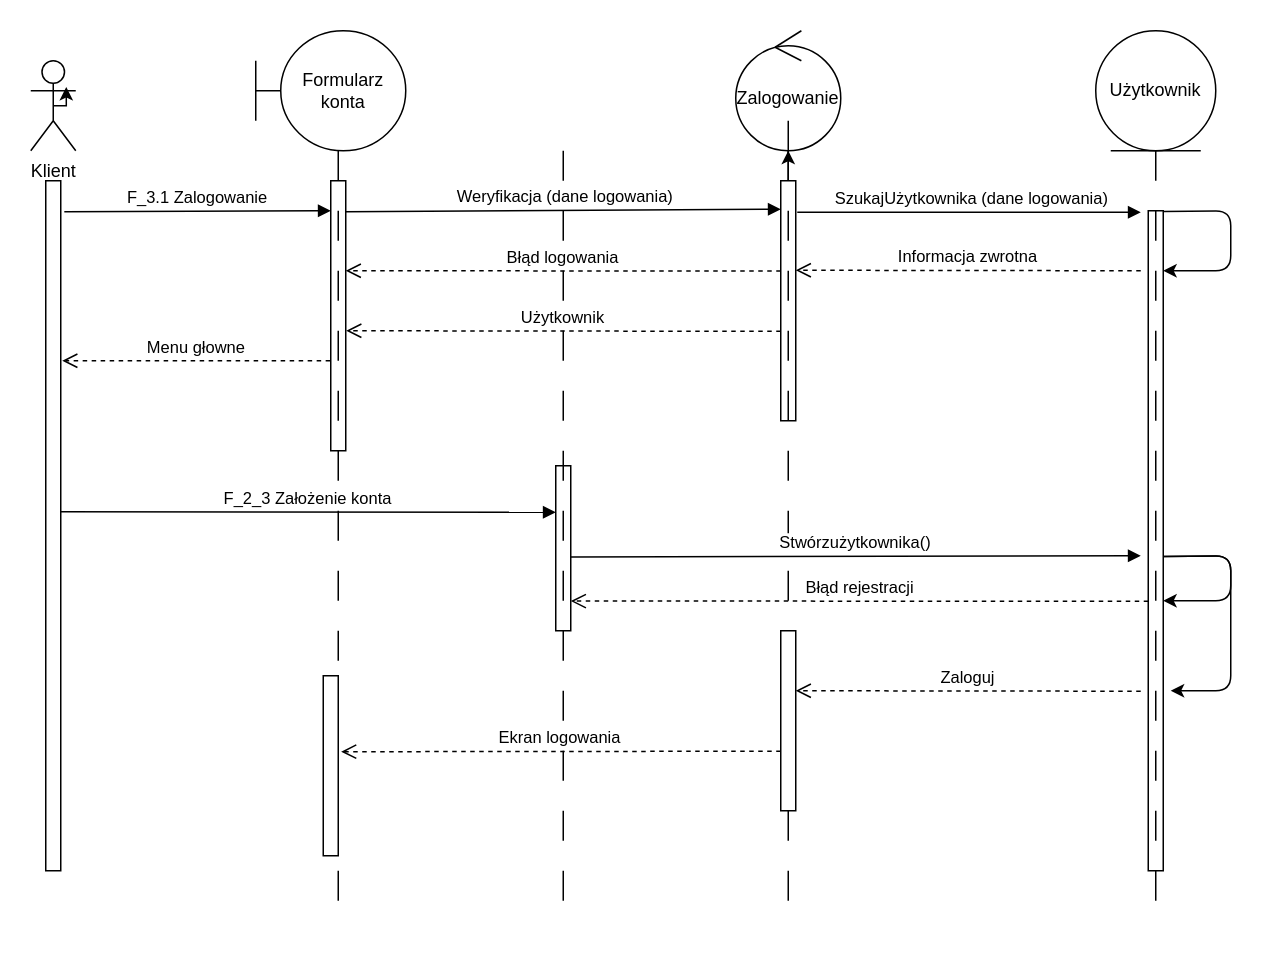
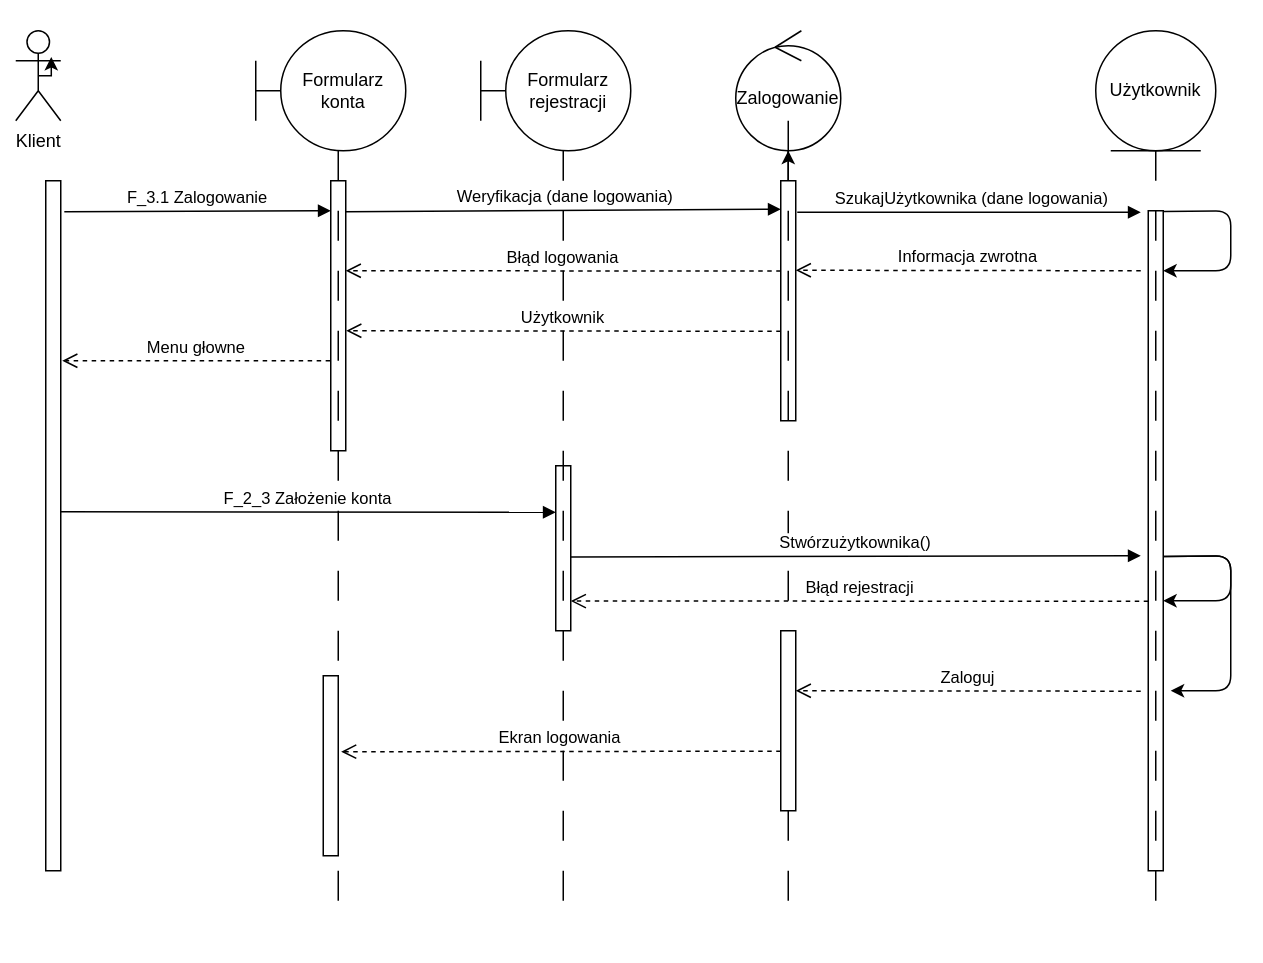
  <mxCell id="0" />
  <mxCell id="1" parent="0" />
  <mxCell id="2" value="Informacja zwrotna" style="verticalAlign=bottom;endArrow=open;dashed=1;endSize=8;exitX=0;exitY=0.95;shadow=0;strokeWidth=1;entryX=1.002;entryY=0.373;entryDx=0;entryDy=0;entryPerimeter=0;" parent="1" target="11" edge="1"><mxGeometry relative="1" as="geometry"><mxPoint x="590" y="180" as="targetPoint" /><mxPoint x="760" y="180" as="sourcePoint" /></mxGeometry></mxCell>
  <mxCell id="3" value="F_3.1 Zalogowanie" style="verticalAlign=bottom;endArrow=block;shadow=0;strokeWidth=1;exitX=1.237;exitY=0.045;exitDx=0;exitDy=0;exitPerimeter=0;" parent="1" source="5" edge="1"><mxGeometry relative="1" as="geometry"><mxPoint x="155" y="140" as="sourcePoint" /><mxPoint x="220" y="140" as="targetPoint" /></mxGeometry></mxCell>
- <mxCell id="4" value="Klient" style="shape=umlActor;verticalLabelPosition=bottom;verticalAlign=top;html=1;" parent="1" vertex="1"><mxGeometry x="20" y="40" width="30" height="60" as="geometry" /></mxCell>
+ <mxCell id="4" value="Klient" style="shape=umlActor;verticalLabelPosition=bottom;verticalAlign=top;html=1;" parent="1" vertex="1"><mxGeometry x="10" y="20" width="30" height="60" as="geometry" /></mxCell>
  <mxCell id="5" value="" style="points=[];perimeter=orthogonalPerimeter;rounded=0;shadow=0;strokeWidth=1;" parent="1" vertex="1"><mxGeometry x="30" y="120" width="10" height="460" as="geometry" /></mxCell>
  <mxCell id="6" value="" style="points=[];perimeter=orthogonalPerimeter;rounded=0;shadow=0;strokeWidth=1;labelBackgroundColor=#66B2FF;" parent="1" vertex="1"><mxGeometry x="220" y="120" width="10" height="180" as="geometry" /></mxCell>
  <mxCell id="7" value="Formularz konta" style="shape=umlBoundary;whiteSpace=wrap;html=1;" parent="1" vertex="1"><mxGeometry x="170" y="20" width="100" height="80" as="geometry" /></mxCell>
+ <mxCell id="8" value="Formularz rejestracji" style="shape=umlBoundary;whiteSpace=wrap;html=1;" parent="1" vertex="1"><mxGeometry x="320" y="20" width="100" height="80" as="geometry" /></mxCell>
  <mxCell id="9" value="Zalogowanie" style="ellipse;shape=umlControl;whiteSpace=wrap;html=1;" parent="1" vertex="1"><mxGeometry x="490" y="20" width="70" height="80" as="geometry" /></mxCell>
  <mxCell id="10" value="Użytkownik" style="ellipse;shape=umlEntity;whiteSpace=wrap;html=1;" parent="1" vertex="1"><mxGeometry x="730" y="20" width="80" height="80" as="geometry" /></mxCell>
  <mxCell id="11" value="" style="points=[];perimeter=orthogonalPerimeter;rounded=0;shadow=0;strokeWidth=1;" parent="1" vertex="1"><mxGeometry x="520" y="120" width="10" height="160" as="geometry" /></mxCell>
  <mxCell id="12" value=" Weryfikacja (dane logowania)" style="verticalAlign=bottom;endArrow=block;shadow=0;strokeWidth=1;exitX=1.237;exitY=0.045;exitDx=0;exitDy=0;exitPerimeter=0;" parent="1" edge="1"><mxGeometry relative="1" as="geometry"><mxPoint x="230" y="140.7" as="sourcePoint" /><mxPoint x="520" y="139" as="targetPoint" /></mxGeometry></mxCell>
  <mxCell id="13" value="" style="points=[];perimeter=orthogonalPerimeter;rounded=0;shadow=0;strokeWidth=1;" parent="1" vertex="1"><mxGeometry x="765" y="140" width="10" height="440" as="geometry" /></mxCell>
  <mxCell id="14" value=" SzukajUżytkownika (dane logowania)" style="verticalAlign=bottom;endArrow=block;shadow=0;strokeWidth=1;" parent="1" edge="1"><mxGeometry relative="1" as="geometry"><mxPoint x="531" y="141" as="sourcePoint" /><mxPoint x="760" y="141" as="targetPoint" /></mxGeometry></mxCell>
  <mxCell id="15" style="edgeStyle=orthogonalEdgeStyle;rounded=0;orthogonalLoop=1;jettySize=auto;html=1;exitX=0.5;exitY=0.5;exitDx=0;exitDy=0;exitPerimeter=0;entryX=0.789;entryY=0.291;entryDx=0;entryDy=0;entryPerimeter=0;" parent="1" source="4" target="4" edge="1"><mxGeometry relative="1" as="geometry" /></mxCell>
  <mxCell id="16" value="Błąd logowania" style="verticalAlign=bottom;endArrow=open;dashed=1;endSize=8;exitX=0;exitY=0.95;shadow=0;strokeWidth=1;" parent="1" edge="1"><mxGeometry relative="1" as="geometry"><mxPoint x="230" y="180" as="targetPoint" /><mxPoint x="520" y="180.2" as="sourcePoint" /></mxGeometry></mxCell>
  <mxCell id="17" value="Menu głowne" style="verticalAlign=bottom;endArrow=open;dashed=1;endSize=8;shadow=0;strokeWidth=1;exitX=-0.039;exitY=0.667;exitDx=0;exitDy=0;exitPerimeter=0;" parent="1" source="6" edge="1"><mxGeometry relative="1" as="geometry"><mxPoint x="41" y="240" as="targetPoint" /><mxPoint x="217" y="240" as="sourcePoint" /></mxGeometry></mxCell>
  <mxCell id="18" value="Użytkownik" style="verticalAlign=bottom;endArrow=open;dashed=1;endSize=8;exitX=0;exitY=0.95;shadow=0;strokeWidth=1;entryX=1.032;entryY=0.13;entryDx=0;entryDy=0;entryPerimeter=0;" parent="1" edge="1"><mxGeometry relative="1" as="geometry"><mxPoint x="230.32" y="220" as="targetPoint" /><mxPoint x="520" y="220.4" as="sourcePoint" /></mxGeometry></mxCell>
  <mxCell id="19" value="F_2_3 Założenie konta" style="verticalAlign=bottom;endArrow=block;shadow=0;strokeWidth=1;exitX=1.237;exitY=0.045;exitDx=0;exitDy=0;exitPerimeter=0;" parent="1" edge="1"><mxGeometry relative="1" as="geometry"><mxPoint x="40" y="340.7" as="sourcePoint" /><mxPoint x="370" y="341" as="targetPoint" /></mxGeometry></mxCell>
  <mxCell id="20" value="" style="line;strokeWidth=1;direction=south;html=1;dashed=1;dashPattern=20 20;labelBackgroundColor=#ffffff;" parent="1" vertex="1"><mxGeometry x="220" y="100" width="10" height="510" as="geometry" /></mxCell>
  <mxCell id="21" value="" style="edgeStyle=orthogonalEdgeStyle;rounded=0;orthogonalLoop=1;jettySize=auto;html=1;" parent="1" source="22" target="9" edge="1"><mxGeometry relative="1" as="geometry" /></mxCell>
  <mxCell id="22" value="" style="line;strokeWidth=1;direction=south;html=1;dashed=1;dashPattern=20 20;labelBackgroundColor=#ffffff;" parent="1" vertex="1"><mxGeometry x="520" y="100" width="10" height="500" as="geometry" /></mxCell>
  <mxCell id="23" value="" style="line;strokeWidth=1;direction=south;html=1;dashed=1;dashPattern=20 20;labelBackgroundColor=#ffffff;" parent="1" vertex="1"><mxGeometry x="765" y="100" width="10" height="520" as="geometry" /></mxCell>
  <mxCell id="24" value="" style="points=[];perimeter=orthogonalPerimeter;rounded=0;shadow=0;strokeWidth=1;" parent="1" vertex="1"><mxGeometry x="370" y="310" width="10" height="110" as="geometry" /></mxCell>
  <mxCell id="25" value="" style="line;strokeWidth=1;direction=south;html=1;dashed=1;dashPattern=20 20;labelBackgroundColor=#ffffff;" parent="1" vertex="1"><mxGeometry x="370" y="100" width="10" height="500" as="geometry" /></mxCell>
  <mxCell id="26" value="Stwórzużytkownika()" style="verticalAlign=bottom;endArrow=block;shadow=0;strokeWidth=1;exitX=1.237;exitY=0.045;exitDx=0;exitDy=0;exitPerimeter=0;" parent="1" edge="1"><mxGeometry relative="1" as="geometry"><mxPoint x="380" y="370.78" as="sourcePoint" /><mxPoint x="760" y="370" as="targetPoint" /></mxGeometry></mxCell>
  <mxCell id="27" value="" style="points=[];perimeter=orthogonalPerimeter;rounded=0;shadow=0;strokeWidth=1;" parent="1" vertex="1"><mxGeometry x="520" y="420" width="10" height="120" as="geometry" /></mxCell>
  <mxCell id="28" value="Zaloguj" style="verticalAlign=bottom;endArrow=open;dashed=1;endSize=8;exitX=0;exitY=0.95;shadow=0;strokeWidth=1;entryX=1.002;entryY=0.373;entryDx=0;entryDy=0;entryPerimeter=0;" parent="1" edge="1"><mxGeometry relative="1" as="geometry"><mxPoint x="530" y="460" as="targetPoint" /><mxPoint x="759.98" y="460.32" as="sourcePoint" /></mxGeometry></mxCell>
  <mxCell id="29" value="Ekran logowania" style="verticalAlign=bottom;endArrow=open;dashed=1;endSize=8;exitX=0;exitY=0.95;shadow=0;strokeWidth=1;entryX=1.192;entryY=0.422;entryDx=0;entryDy=0;entryPerimeter=0;" parent="1" target="30" edge="1"><mxGeometry relative="1" as="geometry"><mxPoint x="220" y="500" as="targetPoint" /><mxPoint x="519.98" y="500.32" as="sourcePoint" /></mxGeometry></mxCell>
  <mxCell id="30" value="" style="points=[];perimeter=orthogonalPerimeter;rounded=0;shadow=0;strokeWidth=1;" parent="1" vertex="1"><mxGeometry x="215" y="450" width="10" height="120" as="geometry" /></mxCell>
  <mxCell id="31" value="" style="endArrow=classic;html=1;exitX=1.018;exitY=0.001;exitDx=0;exitDy=0;exitPerimeter=0;" edge="1" parent="1" source="13"><mxGeometry width="50" height="50" relative="1" as="geometry"><mxPoint x="780" y="140" as="sourcePoint" /><mxPoint x="775" y="180" as="targetPoint" /><Array as="points"><mxPoint x="820" y="140" /><mxPoint x="820" y="180" /></Array></mxGeometry></mxCell>
  <mxCell id="32" value="Błąd rejestracji" style="verticalAlign=bottom;endArrow=open;dashed=1;endSize=8;exitX=0;exitY=0.95;shadow=0;strokeWidth=1;entryX=1.003;entryY=0.82;entryDx=0;entryDy=0;entryPerimeter=0;" edge="1" parent="1" target="24"><mxGeometry relative="1" as="geometry"><mxPoint x="390" y="400" as="targetPoint" /><mxPoint x="765" y="400.32" as="sourcePoint" /></mxGeometry></mxCell>
  <mxCell id="33" value="" style="endArrow=classic;html=1;exitX=1.018;exitY=0.001;exitDx=0;exitDy=0;exitPerimeter=0;" edge="1" parent="1"><mxGeometry width="50" height="50" relative="1" as="geometry"><mxPoint x="775.18" y="370.44" as="sourcePoint" /><mxPoint x="775" y="400" as="targetPoint" /><Array as="points"><mxPoint x="820" y="370" /><mxPoint x="820" y="400" /></Array></mxGeometry></mxCell>
  <mxCell id="34" value="" style="endArrow=classic;html=1;exitX=1.018;exitY=0.001;exitDx=0;exitDy=0;exitPerimeter=0;" edge="1" parent="1"><mxGeometry width="50" height="50" relative="1" as="geometry"><mxPoint x="775.18" y="370.44" as="sourcePoint" /><mxPoint x="780" y="460" as="targetPoint" /><Array as="points"><mxPoint x="820" y="370" /><mxPoint x="820" y="460" /></Array></mxGeometry></mxCell>
